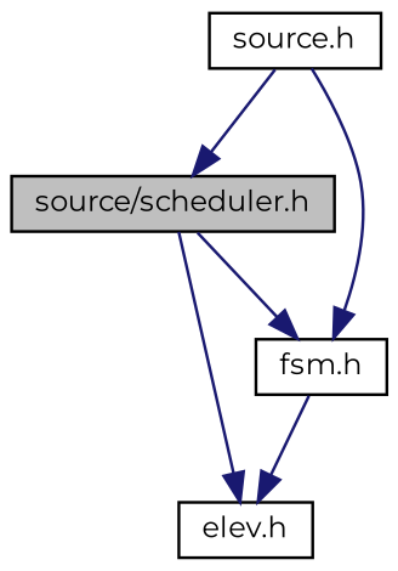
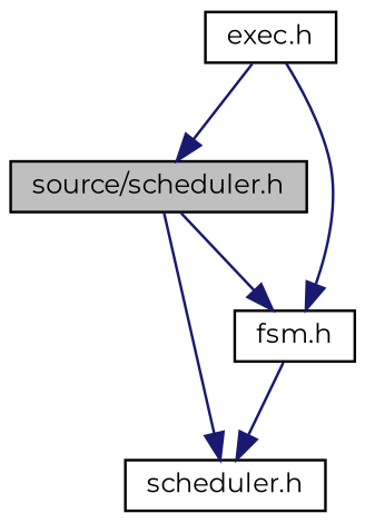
  digraph {
    fontname=Montserrat
    node [color=black fillcolor=white fontname=Montserrat fontsize=10 shape=record style=filled]
    edge [color=midnightblue fontname=Montserrat fontsize=10 labelfontname=Helvetica labelfontsize=10 style=solid]
    n1 [fillcolor=grey75 fontcolor=black height=0.2 label="source/scheduler.h" width=0.4]
-   n2 [height=0.2 label="elev.h" width=0.4]
+   n2 [height=0.2 label="scheduler.h" width=0.4]
    n3 [height=0.2 label="fsm.h" width=0.4]
-   n4 [height=0.2 label="source.h" width=0.4]
+   n4 [height=0.2 label="exec.h" width=0.4]
    n1 -> n2
    n1 -> n3
    n3 -> n2
    n4 -> n1
    n4 -> n3
  }
